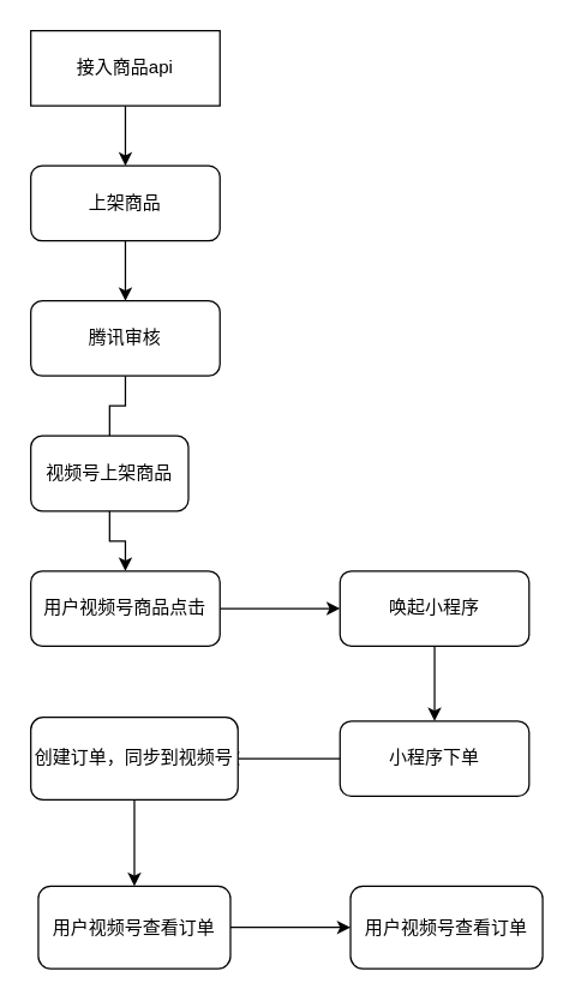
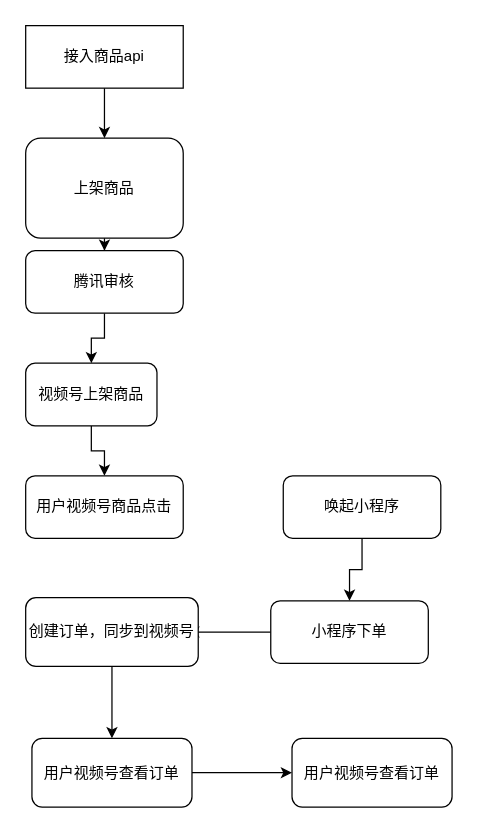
  <mxCell id="0" />
  <mxCell id="1" parent="0" />
  <mxCell id="2" value="" style="edgeStyle=orthogonalEdgeStyle;rounded=0;orthogonalLoop=1;jettySize=auto;html=1;" edge="1" parent="1" source="3" target="5"><mxGeometry relative="1" as="geometry" /></mxCell>
  <mxCell id="3" value="接入商品api" style="whiteSpace=wrap;html=1;rounded=0;" vertex="1" parent="1"><mxGeometry x="20" y="20" width="126" height="50" as="geometry" /></mxCell>
  <mxCell id="4" value="" style="edgeStyle=orthogonalEdgeStyle;rounded=0;orthogonalLoop=1;jettySize=auto;html=1;" edge="1" parent="1" source="5" target="7"><mxGeometry relative="1" as="geometry" /></mxCell>
- <mxCell id="5" value="上架商品" style="rounded=1;whiteSpace=wrap;html=1;" vertex="1" parent="1"><mxGeometry x="20" y="110" width="126" height="50" as="geometry" /></mxCell>
- <mxCell id="6" value="" style="edgeStyle=orthogonalEdgeStyle;rounded=0;orthogonalLoop=1;jettySize=auto;html=1;endArrow=none;" edge="1" parent="1" source="7" target="9"><mxGeometry relative="1" as="geometry" /></mxCell>
+ <mxCell id="5" value="上架商品" style="rounded=1;whiteSpace=wrap;html=1;" vertex="1" parent="1"><mxGeometry x="20" y="110" width="126" height="80" as="geometry" /></mxCell>
+ <mxCell id="6" value="" style="edgeStyle=orthogonalEdgeStyle;rounded=0;orthogonalLoop=1;jettySize=auto;html=1;" edge="1" parent="1" source="7" target="9"><mxGeometry relative="1" as="geometry" /></mxCell>
  <mxCell id="7" value="腾讯审核" style="rounded=1;whiteSpace=wrap;html=1;" vertex="1" parent="1"><mxGeometry x="20" y="200" width="126" height="50" as="geometry" /></mxCell>
  <mxCell id="8" value="" style="edgeStyle=orthogonalEdgeStyle;rounded=0;orthogonalLoop=1;jettySize=auto;html=1;" edge="1" parent="1" source="9" target="11"><mxGeometry relative="1" as="geometry" /></mxCell>
  <mxCell id="9" value="视频号上架商品" style="rounded=1;whiteSpace=wrap;html=1;" vertex="1" parent="1"><mxGeometry x="20" y="290" width="105" height="50" as="geometry" /></mxCell>
- <mxCell id="10" value="" style="edgeStyle=orthogonalEdgeStyle;rounded=0;orthogonalLoop=1;jettySize=auto;html=1;" edge="1" parent="1" source="11" target="13"><mxGeometry relative="1" as="geometry" /></mxCell>
  <mxCell id="11" value="用户视频号商品点击" style="rounded=1;whiteSpace=wrap;html=1;" vertex="1" parent="1"><mxGeometry x="20" y="380" width="126" height="50" as="geometry" /></mxCell>
  <mxCell id="12" value="" style="edgeStyle=orthogonalEdgeStyle;rounded=0;orthogonalLoop=1;jettySize=auto;html=1;" edge="1" parent="1" source="13" target="15"><mxGeometry relative="1" as="geometry" /></mxCell>
  <mxCell id="13" value="唤起小程序" style="rounded=1;whiteSpace=wrap;html=1;" vertex="1" parent="1"><mxGeometry x="226" y="380" width="126" height="50" as="geometry" /></mxCell>
  <mxCell id="14" style="edgeStyle=orthogonalEdgeStyle;rounded=0;orthogonalLoop=1;jettySize=auto;html=1;exitX=0;exitY=0.5;exitDx=0;exitDy=0;" edge="1" parent="1" source="15"><mxGeometry relative="1" as="geometry"><mxPoint x="150" y="505" as="targetPoint" /></mxGeometry></mxCell>
- <mxCell id="15" value="小程序下单" style="rounded=1;whiteSpace=wrap;html=1;" vertex="1" parent="1"><mxGeometry x="226" y="480" width="126" height="50" as="geometry" /></mxCell>
+ <mxCell id="15" value="小程序下单" style="rounded=1;whiteSpace=wrap;html=1;" vertex="1" parent="1"><mxGeometry x="216" y="480" width="126" height="50" as="geometry" /></mxCell>
  <mxCell id="16" value="" style="edgeStyle=orthogonalEdgeStyle;rounded=0;orthogonalLoop=1;jettySize=auto;html=1;" edge="1" parent="1" source="17" target="19"><mxGeometry relative="1" as="geometry" /></mxCell>
  <mxCell id="17" value="创建订单，同步到视频号" style="rounded=1;whiteSpace=wrap;html=1;" vertex="1" parent="1"><mxGeometry x="20" y="477.5" width="138" height="55" as="geometry" /></mxCell>
  <mxCell id="18" value="" style="edgeStyle=orthogonalEdgeStyle;rounded=0;orthogonalLoop=1;jettySize=auto;html=1;" edge="1" parent="1" source="19" target="20"><mxGeometry relative="1" as="geometry" /></mxCell>
  <mxCell id="19" value="用户视频号查看订单" style="rounded=1;whiteSpace=wrap;html=1;" vertex="1" parent="1"><mxGeometry x="25" y="590" width="128" height="55" as="geometry" /></mxCell>
  <mxCell id="20" value="用户视频号查看订单" style="rounded=1;whiteSpace=wrap;html=1;" vertex="1" parent="1"><mxGeometry x="233" y="590" width="128" height="55" as="geometry" /></mxCell>
